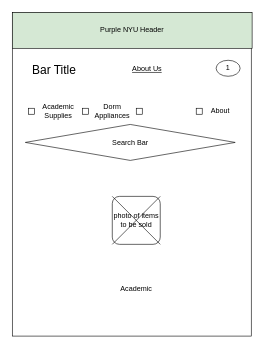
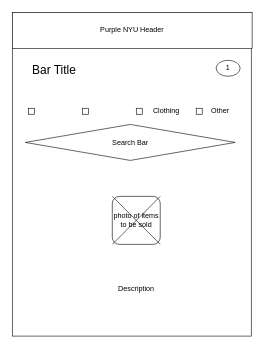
  <mxCell id="0" />
  <mxCell id="1" parent="0" />
  <mxCell id="2" value="" style="rounded=0;whiteSpace=wrap;html=1;" vertex="1" parent="1"><mxGeometry x="20" y="20" width="398.57" height="540" as="geometry" /></mxCell>
  <mxCell id="3" value="Search Bar" style="rhombus;whiteSpace=wrap;html=1;fontSize=12;" parent="1" vertex="1"><mxGeometry x="41.78" y="207" width="350" height="60" as="geometry" /></mxCell>
- <mxCell id="4" value="About" style="text;html=1;strokeColor=none;fillColor=none;align=center;verticalAlign=middle;whiteSpace=wrap;rounded=0;fontSize=12;" parent="1" vertex="1"><mxGeometry x="336.78" y="170" width="60" height="30" as="geometry" /></mxCell>
- <mxCell id="5" value="Academic Supplies" style="text;html=1;strokeColor=none;fillColor=none;align=center;verticalAlign=middle;whiteSpace=wrap;rounded=0;fontSize=12;" parent="1" vertex="1"><mxGeometry x="66.78" y="170" width="60" height="30" as="geometry" /></mxCell>
- <mxCell id="6" value="Dorm Appliances" style="text;html=1;strokeColor=none;fillColor=none;align=center;verticalAlign=middle;whiteSpace=wrap;rounded=0;fontSize=12;" parent="1" vertex="1"><mxGeometry x="156.78" y="170" width="60" height="30" as="geometry" /></mxCell>
+ <mxCell id="4" value="Other" style="text;html=1;strokeColor=none;fillColor=none;align=center;verticalAlign=middle;whiteSpace=wrap;rounded=0;fontSize=12;" parent="1" vertex="1"><mxGeometry x="336.78" y="170" width="60" height="30" as="geometry" /></mxCell>
+ <mxCell id="7" value="Clothing" style="text;html=1;strokeColor=none;fillColor=none;align=center;verticalAlign=middle;whiteSpace=wrap;rounded=0;fontSize=12;" parent="1" vertex="1"><mxGeometry x="246.78" y="170" width="60" height="30" as="geometry" /></mxCell>
  <mxCell id="8" value="" style="whiteSpace=wrap;html=1;aspect=fixed;" parent="1" vertex="1"><mxGeometry x="46.78" y="180" width="10" height="10" as="geometry" /></mxCell>
  <mxCell id="9" value="" style="whiteSpace=wrap;html=1;aspect=fixed;" parent="1" vertex="1"><mxGeometry x="136.78" y="180" width="10" height="10" as="geometry" /></mxCell>
  <mxCell id="10" value="" style="whiteSpace=wrap;html=1;aspect=fixed;" parent="1" vertex="1"><mxGeometry x="226.78" y="180" width="10" height="10" as="geometry" /></mxCell>
  <mxCell id="11" value="" style="whiteSpace=wrap;html=1;aspect=fixed;" parent="1" vertex="1"><mxGeometry x="326.78" y="180" width="10" height="10" as="geometry" /></mxCell>
  <mxCell id="12" value="photo of items to be sold" style="whiteSpace=wrap;html=1;aspect=fixed;rounded=1;" parent="1" vertex="1"><mxGeometry x="186.78" y="327" width="80" height="80" as="geometry" /></mxCell>
  <mxCell id="13" value="" style="endArrow=none;html=1;rounded=0;entryX=1;entryY=0;entryDx=0;entryDy=0;exitX=0;exitY=1;exitDx=0;exitDy=0;" parent="1" source="12" target="12" edge="1"><mxGeometry width="50" height="50" relative="1" as="geometry"><mxPoint x="216.78" y="487" as="sourcePoint" /><mxPoint x="266.78" y="437" as="targetPoint" /></mxGeometry></mxCell>
  <mxCell id="14" value="" style="endArrow=none;html=1;rounded=0;exitX=0;exitY=0;exitDx=0;exitDy=0;entryX=1;entryY=1;entryDx=0;entryDy=0;" parent="1" source="12" target="12" edge="1"><mxGeometry width="50" height="50" relative="1" as="geometry"><mxPoint x="216.78" y="487" as="sourcePoint" /><mxPoint x="266.78" y="437" as="targetPoint" /></mxGeometry></mxCell>
- <mxCell id="15" value="Academic" style="text;html=1;strokeColor=none;fillColor=none;align=center;verticalAlign=middle;whiteSpace=wrap;rounded=0;" parent="1" vertex="1"><mxGeometry x="196.78" y="467" width="60" height="30" as="geometry" /></mxCell>
- <mxCell id="16" value="Purple NYU Header" style="rounded=0;whiteSpace=wrap;html=1;fillColor=#d5e8d4;" vertex="1" parent="1"><mxGeometry x="20" y="20" width="400" height="60" as="geometry" /></mxCell>
+ <mxCell id="15" value="Description" style="text;html=1;strokeColor=none;fillColor=none;align=center;verticalAlign=middle;whiteSpace=wrap;rounded=0;" parent="1" vertex="1"><mxGeometry x="196.78" y="467" width="60" height="30" as="geometry" /></mxCell>
+ <mxCell id="16" value="Purple NYU Header" style="rounded=0;whiteSpace=wrap;html=1;" vertex="1" parent="1"><mxGeometry x="20" y="20" width="400" height="60" as="geometry" /></mxCell>
  <mxCell id="17" value="Bar Title" style="text;html=1;strokeColor=none;fillColor=none;align=center;verticalAlign=middle;whiteSpace=wrap;rounded=0;fontSize=20;" vertex="1" parent="1"><mxGeometry x="40" y="100" width="100" height="30" as="geometry" /></mxCell>
- <mxCell id="18" value="&lt;u&gt;About Us&lt;/u&gt;" style="text;html=1;strokeColor=none;fillColor=none;align=center;verticalAlign=middle;whiteSpace=wrap;rounded=0;fontSize=12;" vertex="1" parent="1"><mxGeometry x="215" y="100" width="60" height="30" as="geometry" /></mxCell>
  <mxCell id="19" value="1" style="ellipse;whiteSpace=wrap;html=1;" vertex="1" parent="1"><mxGeometry x="360" y="100" width="40" height="26.67" as="geometry" /></mxCell>
